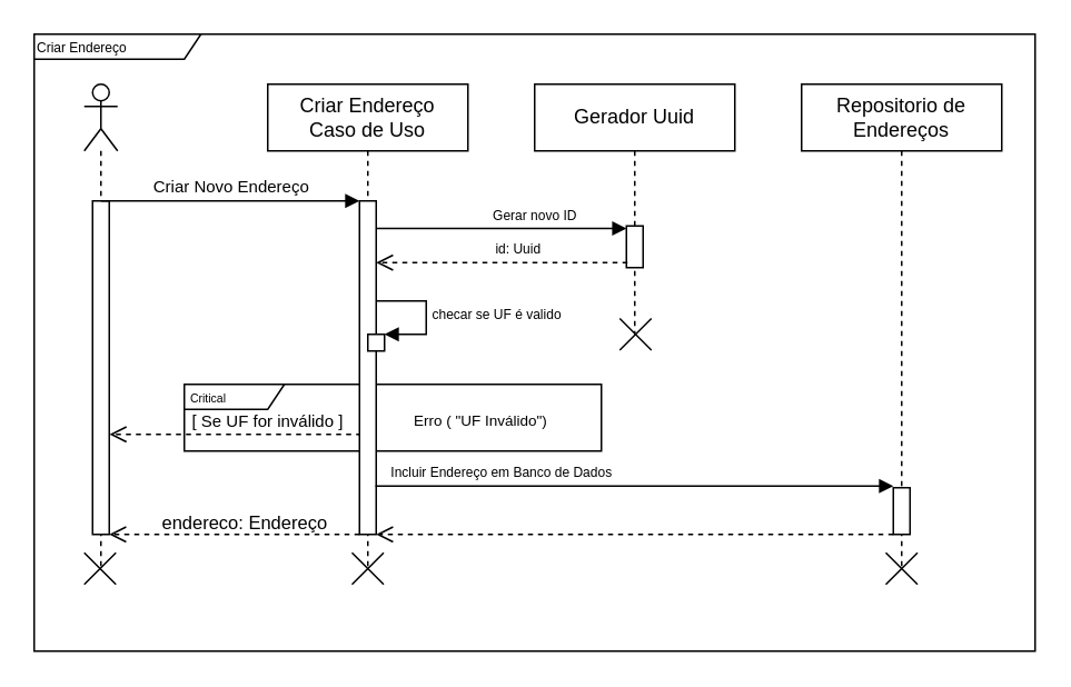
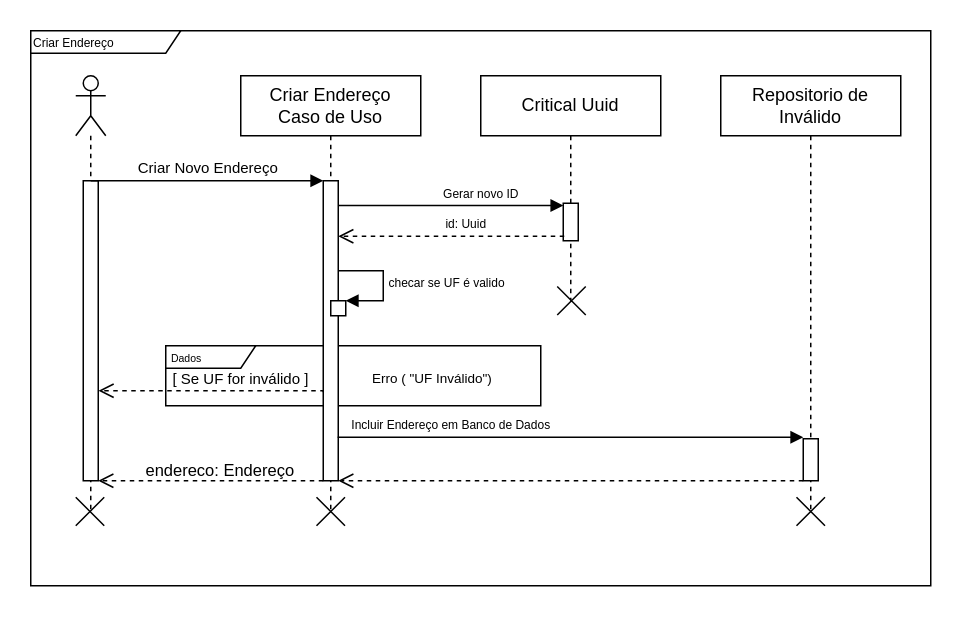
  <mxCell id="0" />
  <mxCell id="1" parent="0" />
  <mxCell id="2" value="Criar Endereço" style="shape=umlFrame;whiteSpace=wrap;html=1;fontSize=8;fillColor=default;align=left;width=100;height=15;rounded=0;" parent="1" vertex="1"><mxGeometry x="20" y="20" width="600" height="370" as="geometry" /></mxCell>
- <mxCell id="3" value="&lt;font style=&quot;font-size: 7px&quot;&gt;&amp;nbsp;Critical&lt;/font&gt;" style="shape=umlFrame;whiteSpace=wrap;html=1;fontSize=8;fillColor=default;width=60;height=15;align=left;rounded=0;" parent="1" vertex="1"><mxGeometry x="110" y="230" width="250" height="40" as="geometry" /></mxCell>
+ <mxCell id="3" value="&lt;font style=&quot;font-size: 7px&quot;&gt;&amp;nbsp;Dados&lt;/font&gt;" style="shape=umlFrame;whiteSpace=wrap;html=1;fontSize=8;fillColor=default;width=60;height=15;align=left;rounded=0;" parent="1" vertex="1"><mxGeometry x="110" y="230" width="250" height="40" as="geometry" /></mxCell>
  <mxCell id="4" value="" style="shape=umlLifeline;participant=umlActor;perimeter=lifelinePerimeter;whiteSpace=wrap;html=1;container=1;collapsible=0;recursiveResize=0;verticalAlign=top;spacingTop=36;outlineConnect=0;rounded=0;" parent="1" vertex="1"><mxGeometry x="50" y="50" width="20" height="290" as="geometry" /></mxCell>
  <mxCell id="5" value="" style="html=1;points=[];perimeter=orthogonalPerimeter;rounded=0;" parent="4" vertex="1"><mxGeometry x="5" y="70" width="10" height="200" as="geometry" /></mxCell>
  <mxCell id="6" value="" style="shape=umlDestroy;whiteSpace=wrap;html=1;strokeWidth=1;fontSize=9;align=left;rounded=0;" vertex="1" parent="4"><mxGeometry y="281" width="19" height="19" as="geometry" /></mxCell>
- <mxCell id="7" value="Gerador Uuid" style="shape=umlLifeline;perimeter=lifelinePerimeter;whiteSpace=wrap;html=1;container=1;collapsible=0;recursiveResize=0;outlineConnect=0;rounded=0;" parent="1" vertex="1"><mxGeometry x="320" y="50" width="120" height="150" as="geometry" /></mxCell>
+ <mxCell id="7" value="Critical Uuid" style="shape=umlLifeline;perimeter=lifelinePerimeter;whiteSpace=wrap;html=1;container=1;collapsible=0;recursiveResize=0;outlineConnect=0;rounded=0;" parent="1" vertex="1"><mxGeometry x="320" y="50" width="120" height="150" as="geometry" /></mxCell>
  <mxCell id="8" value="" style="html=1;points=[];perimeter=orthogonalPerimeter;fillColor=default;rounded=0;" parent="7" vertex="1"><mxGeometry x="55" y="85" width="10" height="25" as="geometry" /></mxCell>
  <mxCell id="9" value="" style="html=1;verticalAlign=bottom;endArrow=open;dashed=1;endSize=8;fontSize=10;elbow=vertical;rounded=0;" parent="7" edge="1"><mxGeometry x="-0.452" relative="1" as="geometry"><mxPoint x="215" y="270" as="sourcePoint" /><mxPoint x="-95" y="270" as="targetPoint" /><mxPoint as="offset" /></mxGeometry></mxCell>
- <mxCell id="10" value="Repositorio de Endereços" style="shape=umlLifeline;perimeter=lifelinePerimeter;whiteSpace=wrap;html=1;container=1;collapsible=0;recursiveResize=0;outlineConnect=0;rounded=0;" parent="1" vertex="1"><mxGeometry x="480" y="50" width="120" height="290" as="geometry" /></mxCell>
+ <mxCell id="10" value="Repositorio de Inválido" style="shape=umlLifeline;perimeter=lifelinePerimeter;whiteSpace=wrap;html=1;container=1;collapsible=0;recursiveResize=0;outlineConnect=0;rounded=0;" parent="1" vertex="1"><mxGeometry x="480" y="50" width="120" height="290" as="geometry" /></mxCell>
  <mxCell id="11" value="" style="html=1;points=[];perimeter=orthogonalPerimeter;fontSize=10;fillColor=default;rounded=0;" parent="10" vertex="1"><mxGeometry x="55" y="242" width="10" height="28" as="geometry" /></mxCell>
  <mxCell id="12" value="&lt;font style=&quot;font-size: 10px&quot;&gt;Criar Novo Endereço&lt;/font&gt;" style="html=1;verticalAlign=bottom;endArrow=block;entryX=0.5;entryY=0;entryDx=0;entryDy=0;entryPerimeter=0;rounded=0;" parent="1" edge="1"><mxGeometry width="80" relative="1" as="geometry"><mxPoint x="60" y="120" as="sourcePoint" /><mxPoint x="215" y="120" as="targetPoint" /></mxGeometry></mxCell>
  <mxCell id="13" value="&lt;font style=&quot;font-size: 8px&quot;&gt;Gerar novo ID&lt;/font&gt;" style="html=1;verticalAlign=bottom;endArrow=block;entryX=0.005;entryY=0.061;entryDx=0;entryDy=0;entryPerimeter=0;rounded=0;" parent="1" source="16" target="8" edge="1"><mxGeometry x="0.266" width="80" relative="1" as="geometry"><mxPoint x="230" y="136" as="sourcePoint" /><mxPoint x="370" y="136" as="targetPoint" /><mxPoint as="offset" /></mxGeometry></mxCell>
  <mxCell id="14" value="Criar Endereço&lt;br&gt;Caso de Uso" style="shape=umlLifeline;perimeter=lifelinePerimeter;whiteSpace=wrap;html=1;container=1;collapsible=0;recursiveResize=0;outlineConnect=0;rounded=0;" parent="1" vertex="1"><mxGeometry x="160" y="50" width="120" height="290" as="geometry" /></mxCell>
  <mxCell id="15" value="&lt;font style=&quot;font-size: 8px&quot;&gt;id: Uuid&lt;/font&gt;" style="html=1;verticalAlign=bottom;endArrow=open;dashed=1;endSize=8;edgeStyle=elbowEdgeStyle;elbow=vertical;entryX=1.2;entryY=0.555;entryDx=0;entryDy=0;entryPerimeter=0;exitX=0.067;exitY=0.88;exitDx=0;exitDy=0;exitPerimeter=0;rounded=0;" parent="14" source="8" edge="1"><mxGeometry x="-0.129" relative="1" as="geometry"><mxPoint x="210" y="107" as="sourcePoint" /><mxPoint x="65.0" y="107.3" as="targetPoint" /><mxPoint as="offset" /></mxGeometry></mxCell>
  <mxCell id="16" value="" style="html=1;points=[];perimeter=orthogonalPerimeter;rounded=0;" parent="14" vertex="1"><mxGeometry x="55" y="70" width="10" height="200" as="geometry" /></mxCell>
  <mxCell id="17" value="" style="html=1;points=[];perimeter=orthogonalPerimeter;fontSize=8;fillColor=default;rounded=0;" parent="14" vertex="1"><mxGeometry x="60" y="150" width="10" height="10" as="geometry" /></mxCell>
  <mxCell id="18" value="checar se UF é valido" style="edgeStyle=orthogonalEdgeStyle;html=1;align=left;spacingLeft=2;endArrow=block;entryX=1;entryY=0;fontSize=8;elbow=vertical;rounded=0;" parent="14" target="17" edge="1"><mxGeometry relative="1" as="geometry"><mxPoint x="65" y="130" as="sourcePoint" /><Array as="points"><mxPoint x="95" y="130" /></Array></mxGeometry></mxCell>
  <mxCell id="19" value="" style="html=1;verticalAlign=bottom;endArrow=open;dashed=1;endSize=8;fontSize=10;elbow=vertical;edgeStyle=elbowEdgeStyle;rounded=0;" parent="14" edge="1"><mxGeometry x="-0.452" relative="1" as="geometry"><mxPoint x="55" y="270" as="sourcePoint" /><mxPoint x="-95" y="270" as="targetPoint" /><mxPoint as="offset" /><Array as="points"><mxPoint x="-25" y="270" /></Array></mxGeometry></mxCell>
  <mxCell id="20" value="endereco: Endereço" style="edgeLabel;html=1;align=center;verticalAlign=middle;resizable=0;points=[];rounded=0;" vertex="1" connectable="0" parent="19"><mxGeometry x="-0.147" y="1" relative="1" as="geometry"><mxPoint x="-6" y="-9" as="offset" /></mxGeometry></mxCell>
  <mxCell id="21" value="" style="shape=umlDestroy;whiteSpace=wrap;html=1;strokeWidth=1;fontSize=9;align=left;rounded=0;" vertex="1" parent="14"><mxGeometry x="50.5" y="281" width="19" height="19" as="geometry" /></mxCell>
  <mxCell id="22" value="[ Se UF for inválido ]" style="text;align=left;fontStyle=0;verticalAlign=middle;spacingLeft=3;spacingRight=3;strokeColor=none;rotatable=0;points=[[0,0.5],[1,0.5]];portConstraint=eastwest;fontSize=10;rounded=0;" vertex="1" parent="14"><mxGeometry x="-50" y="195" width="95" height="14" as="geometry" /></mxCell>
  <mxCell id="23" value="&lt;font style=&quot;font-size: 8px&quot;&gt;Incluir Endereço em Banco de Dados&lt;/font&gt;" style="html=1;verticalAlign=bottom;endArrow=block;exitX=0.96;exitY=0.78;exitDx=0;exitDy=0;exitPerimeter=0;rounded=0;" parent="1" edge="1"><mxGeometry x="-0.514" width="80" relative="1" as="geometry"><mxPoint x="224.6" y="291" as="sourcePoint" /><mxPoint x="535" y="291" as="targetPoint" /><mxPoint as="offset" /></mxGeometry></mxCell>
  <mxCell id="24" value="" style="html=1;verticalAlign=bottom;endArrow=open;dashed=1;endSize=8;fontSize=10;elbow=vertical;edgeStyle=elbowEdgeStyle;entryX=1.017;entryY=0.703;entryDx=0;entryDy=0;entryPerimeter=0;rounded=0;" edge="1" parent="1" target="5"><mxGeometry x="-0.452" relative="1" as="geometry"><mxPoint x="215" y="261" as="sourcePoint" /><mxPoint x="70" y="260" as="targetPoint" /><mxPoint as="offset" /><Array as="points"><mxPoint x="140" y="260" /></Array></mxGeometry></mxCell>
  <mxCell id="25" value="&lt;font style=&quot;font-size: 9px&quot;&gt;Erro ( &quot;UF Inválido&quot;)&lt;/font&gt;" style="edgeLabel;html=1;align=left;verticalAlign=middle;resizable=0;points=[];fontSize=10;rounded=0;" vertex="1" connectable="0" parent="24"><mxGeometry x="-0.139" y="1" relative="1" as="geometry"><mxPoint x="95" y="-11" as="offset" /></mxGeometry></mxCell>
  <mxCell id="26" value="" style="shape=umlDestroy;whiteSpace=wrap;html=1;strokeWidth=1;fontSize=9;align=left;rounded=0;" vertex="1" parent="1"><mxGeometry x="371" y="190.5" width="19" height="19" as="geometry" /></mxCell>
  <mxCell id="27" value="" style="shape=umlDestroy;whiteSpace=wrap;html=1;strokeWidth=1;fontSize=9;align=left;rounded=0;" vertex="1" parent="1"><mxGeometry x="530.5" y="331" width="19" height="19" as="geometry" /></mxCell>
